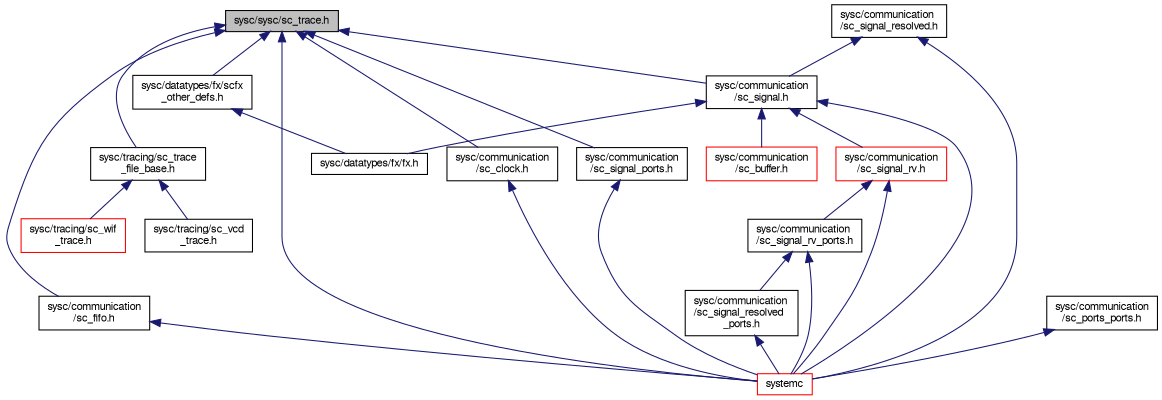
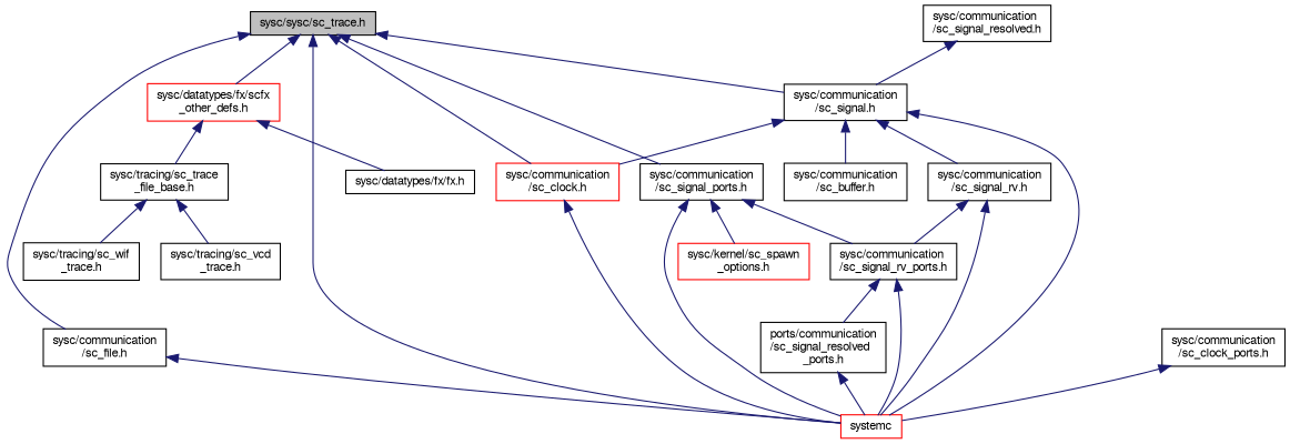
  digraph {
    node [color=black fillcolor=white fontname=FreeSans fontsize=10 shape=record style=filled]
    edge [color=midnightblue dir=back fontname=FreeSans fontsize=10 labelfontname=FreeSans labelfontsize=10 style=solid]
    n1 [fillcolor=grey75 fontcolor=black height=0.2 label="sysc/sysc/sc_trace.h" width=0.4]
    n2 [height=0.2 label="sysc/communication\l/sc_signal.h" width=0.4]
    n3 [color=red height=0.2 label=systemc width=0.4]
-   n4 [height=0.2 label="sysc/communication\l/sc_clock.h" width=0.4]
+   n4 [color=red height=0.2 label="sysc/communication\l/sc_clock.h" width=0.4]
    n5 [height=0.2 label="sysc/communication\l/sc_signal_ports.h" width=0.4]
-   n6 [height=0.2 label="sysc/communication\l/sc_fifo.h" width=0.4]
-   n7 [height=0.2 label="sysc/datatypes/fx/scfx\l_other_defs.h" width=0.4]
+   n6 [height=0.2 label="sysc/communication\l/sc_file.h" width=0.4]
+   n7 [color=red height=0.2 label="sysc/datatypes/fx/scfx\l_other_defs.h" width=0.4]
    n8 [height=0.2 label="sysc/tracing/sc_trace\l_file_base.h" width=0.4]
-   n9 [color=red height=0.2 label="sysc/communication\l/sc_buffer.h" width=0.4]
-   n10 [color=red height=0.2 label="sysc/communication\l/sc_signal_rv.h" width=0.4]
+   n9 [height=0.2 label="sysc/communication\l/sc_buffer.h" width=0.4]
+   n10 [height=0.2 label="sysc/communication\l/sc_signal_rv.h" width=0.4]
    n11 [height=0.2 label="sysc/communication\l/sc_signal_rv_ports.h" width=0.4]
+   n12 [color=red height=0.2 label="sysc/kernel/sc_spawn\l_options.h" width=0.4]
    n13 [height=0.2 label="sysc/datatypes/fx/fx.h" width=0.4]
    n14 [height=0.2 label="sysc/tracing/sc_vcd\l_trace.h" width=0.4]
-   n15 [color=red height=0.2 label="sysc/tracing/sc_wif\l_trace.h" width=0.4]
+   n15 [height=0.2 label="sysc/tracing/sc_wif\l_trace.h" width=0.4]
    n16 [height=0.2 label="sysc/communication\l/sc_signal_resolved.h" width=0.4]
-   n17 [height=0.2 label="sysc/communication\l/sc_signal_resolved\l_ports.h" width=0.4]
-   n18 [height=0.2 label="sysc/communication\l/sc_ports_ports.h" width=0.4]
+   n17 [height=0.2 label="ports/communication\l/sc_signal_resolved\l_ports.h" width=0.4]
+   n18 [height=0.2 label="sysc/communication\l/sc_clock_ports.h" width=0.4]
    n1 -> n2
    n1 -> n3
    n1 -> n4
    n1 -> n5
    n1 -> n6
    n1 -> n7
-   n1 -> n8
+   n7 -> n8
    n2 -> n3
-   n2 -> n13
+   n2 -> n4
    n2 -> n9
    n2 -> n10
    n4 -> n3
    n5 -> n3
+   n5 -> n11
+   n5 -> n12
    n6 -> n3
    n7 -> n13
    n8 -> n14
    n8 -> n15
    n10 -> n3
    n10 -> n11
    n11 -> n3
    n11 -> n17
    n16 -> n2
-   n16 -> n3
    n17 -> n3
    n18 -> n3
  }
